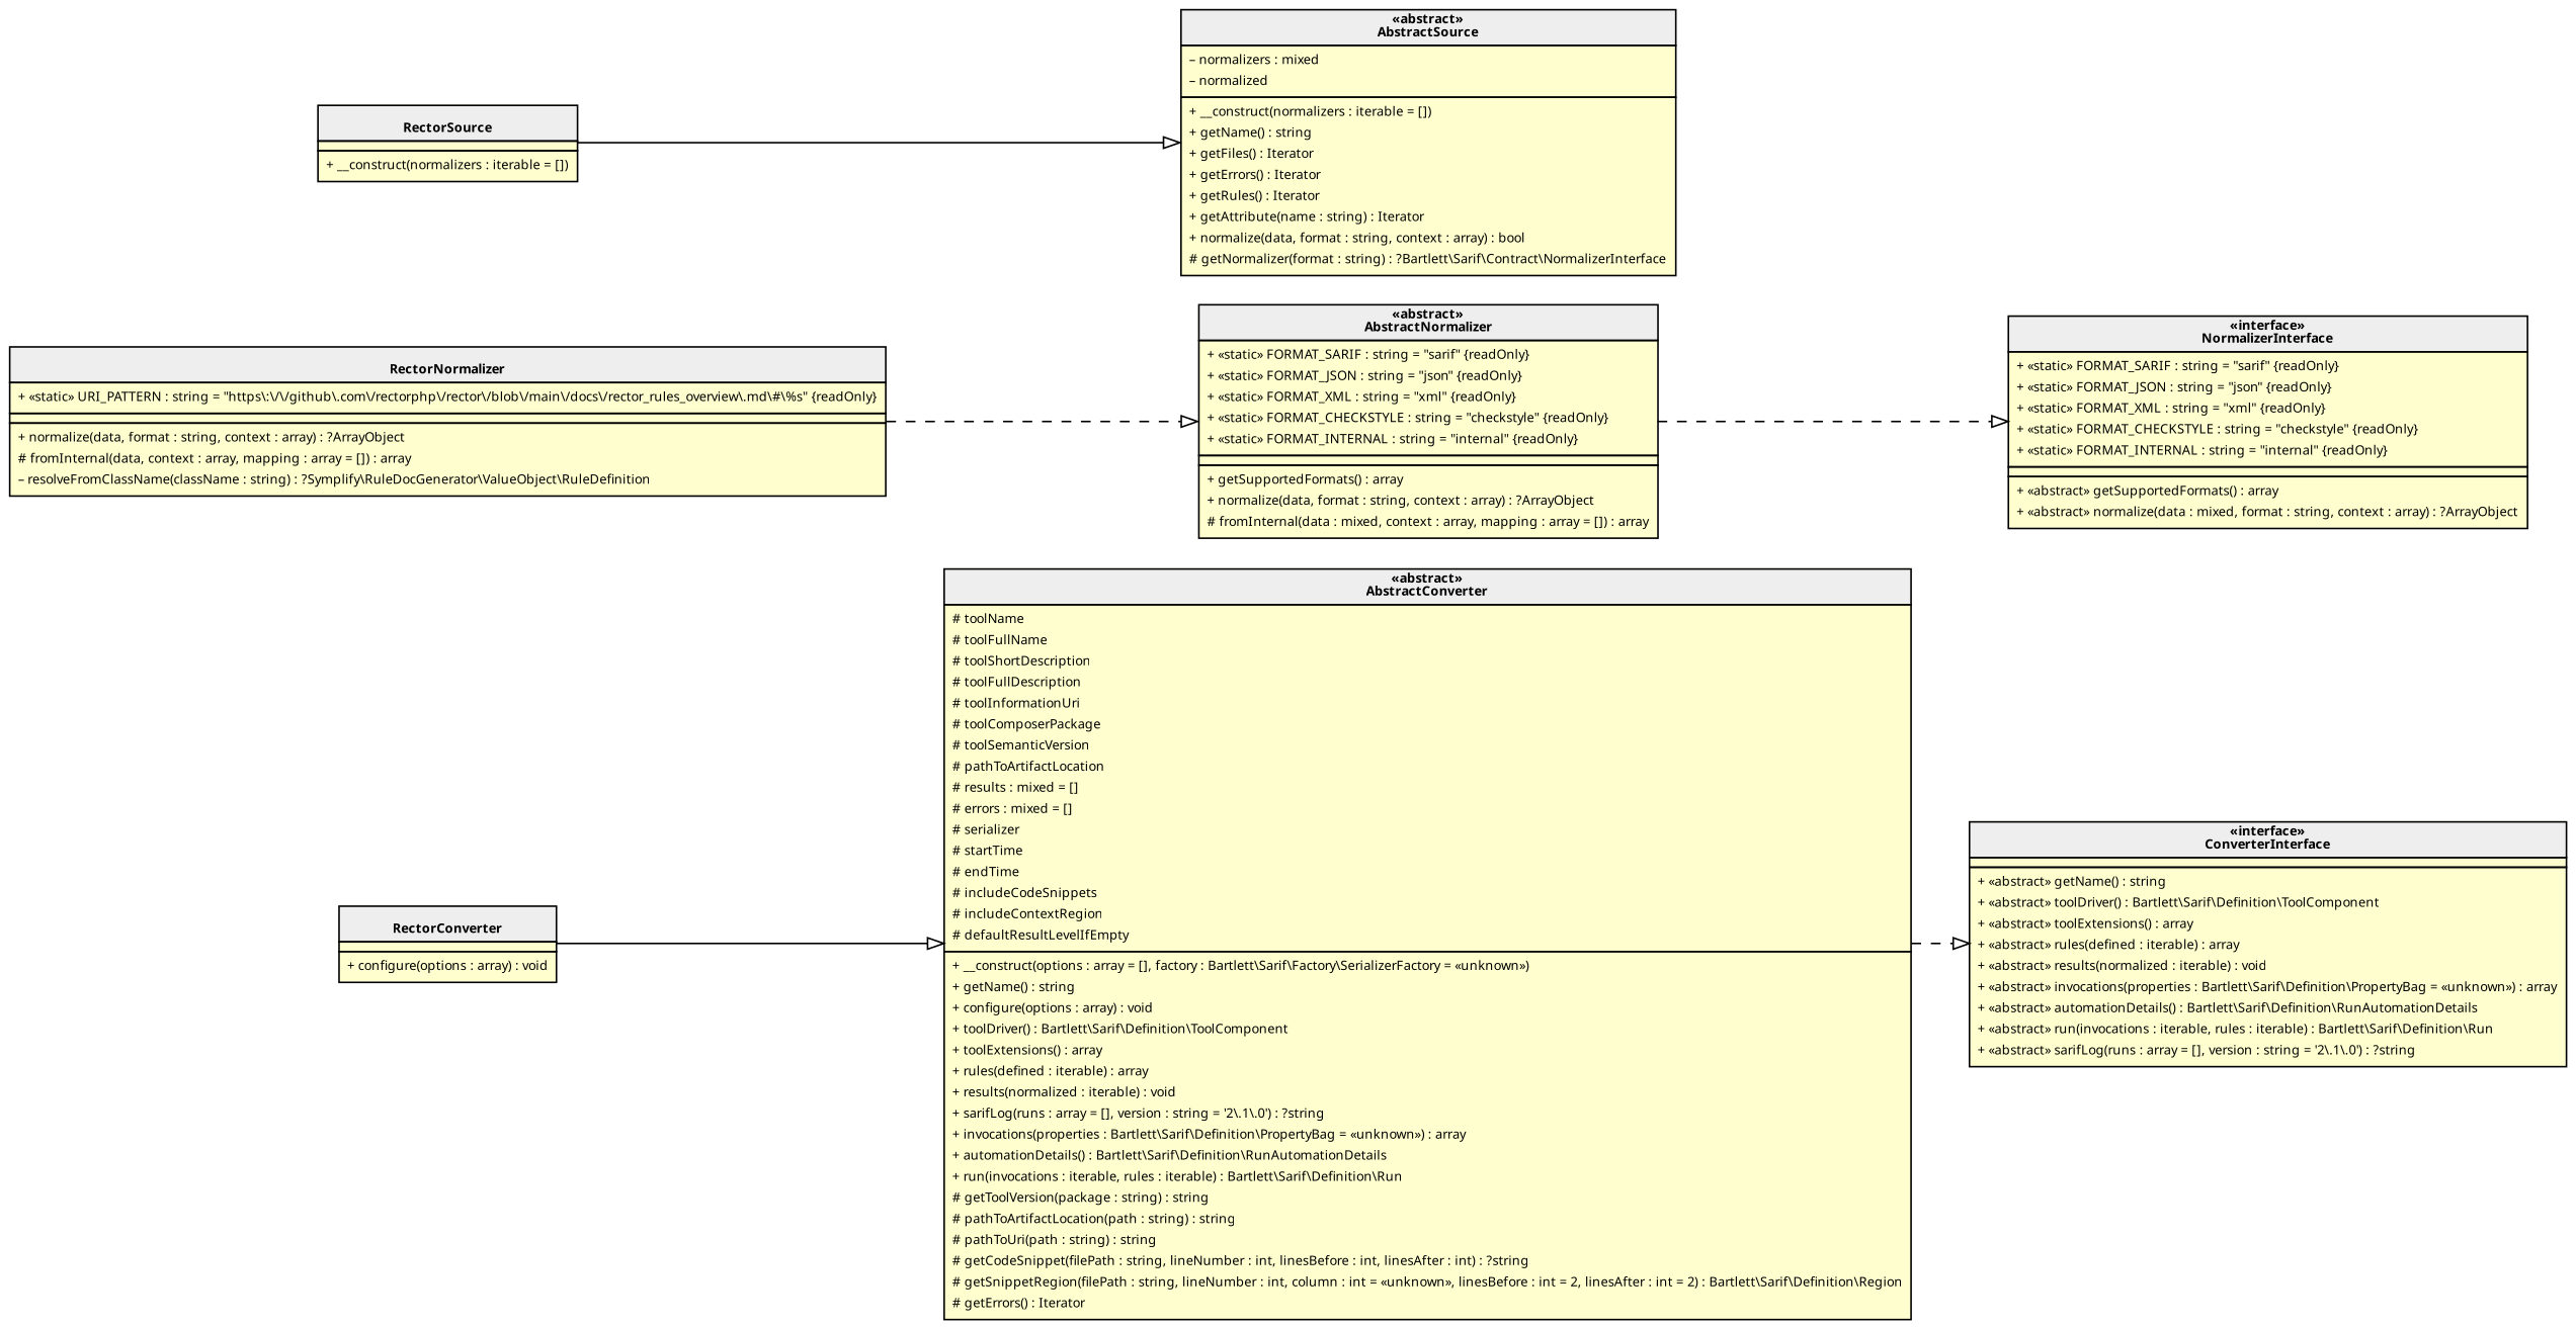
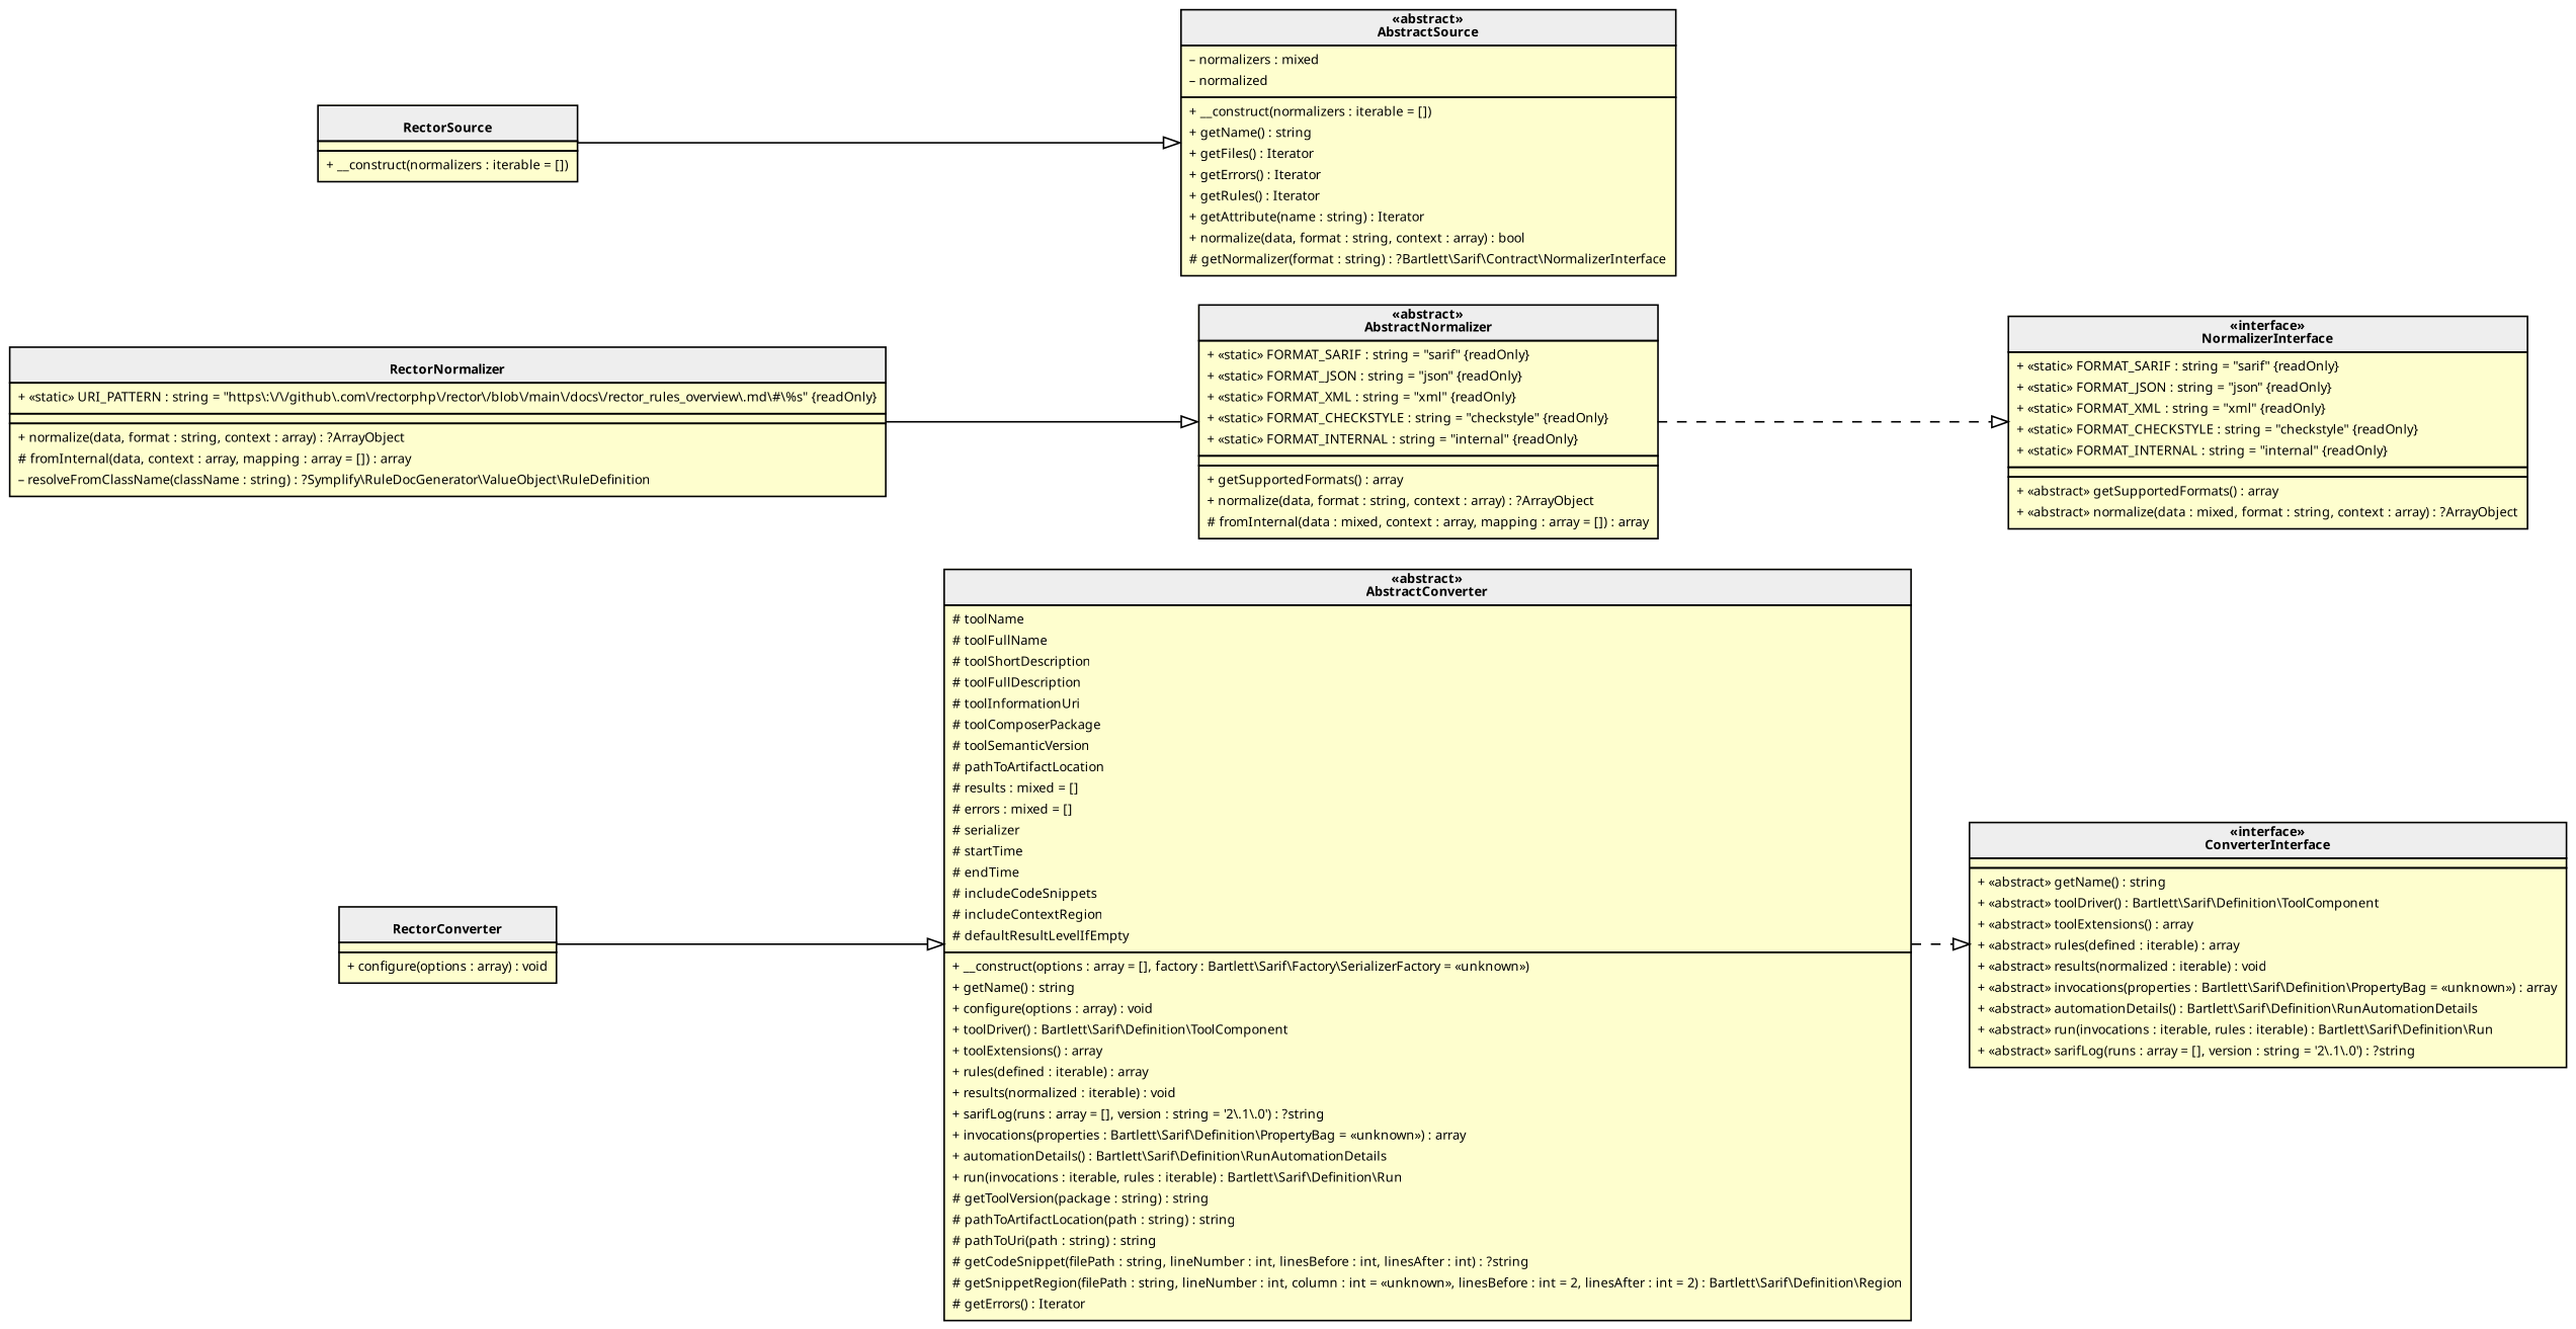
  digraph {
    rankdir=LR
    node [fillcolor="#FEFECE" fontname=Verdana fontsize=8 margin=0 shape=none style=filled]
    edge [arrowhead=empty fontname=Verdana fontsize=8 style=filled]
    n1 [label=< <table cellspacing="0" border="0" cellborder="1">     <tr><td bgcolor="#eeeeee"><b><br/>RectorConverter</b></td></tr>     <tr><td></td></tr>     <tr><td><table border="0" cellspacing="0" cellpadding="2">     <tr><td align="left">+ configure(options : array) : void</td></tr> </table></td></tr> </table>>]
    n2 [label=< <table cellspacing="0" border="0" cellborder="1">     <tr><td bgcolor="#eeeeee"><b>«abstract»<br/>AbstractConverter</b></td></tr>     <tr><td><table border="0" cellspacing="0" cellpadding="2">     <tr><td align="left"># toolName</td></tr>     <tr><td align="left"># toolFullName</td></tr>     <tr><td align="left"># toolShortDescription</td></tr>     <tr><td align="left"># toolFullDescription</td></tr>     <tr><td align="left"># toolInformationUri</td></tr>     <tr><td align="left"># toolComposerPackage</td></tr>     <tr><td align="left"># toolSemanticVersion</td></tr>     <tr><td align="left"># pathToArtifactLocation</td></tr>     <tr><td align="left"># results : mixed = []</td></tr>     <tr><td align="left"># errors : mixed = []</td></tr>     <tr><td align="left"># serializer</td></tr>     <tr><td align="left"># startTime</td></tr>     <tr><td align="left"># endTime</td></tr>     <tr><td align="left"># includeCodeSnippets</td></tr>     <tr><td align="left"># includeContextRegion</td></tr>     <tr><td align="left"># defaultResultLevelIfEmpty</td></tr> </table></td></tr>     <tr><td><table border="0" cellspacing="0" cellpadding="2">     <tr><td align="left">+ __construct(options : array = [], factory : Bartlett\\Sarif\\Factory\\SerializerFactory = «unknown»)</td></tr>     <tr><td align="left">+ getName() : string</td></tr>     <tr><td align="left">+ configure(options : array) : void</td></tr>     <tr><td align="left">+ toolDriver() : Bartlett\\Sarif\\Definition\\ToolComponent</td></tr>     <tr><td align="left">+ toolExtensions() : array</td></tr>     <tr><td align="left">+ rules(defined : iterable) : array</td></tr>     <tr><td align="left">+ results(normalized : iterable) : void</td></tr>     <tr><td align="left">+ sarifLog(runs : array = [], version : string = '2\.1\.0') : ?string</td></tr>     <tr><td align="left">+ invocations(properties : Bartlett\\Sarif\\Definition\\PropertyBag = «unknown») : array</td></tr>     <tr><td align="left">+ automationDetails() : Bartlett\\Sarif\\Definition\\RunAutomationDetails</td></tr>     <tr><td align="left">+ run(invocations : iterable, rules : iterable) : Bartlett\\Sarif\\Definition\\Run</td></tr>     <tr><td align="left"># getToolVersion(package : string) : string</td></tr>     <tr><td align="left"># pathToArtifactLocation(path : string) : string</td></tr>     <tr><td align="left"># pathToUri(path : string) : string</td></tr>     <tr><td align="left"># getCodeSnippet(filePath : string, lineNumber : int, linesBefore : int, linesAfter : int) : ?string</td></tr>     <tr><td align="left"># getSnippetRegion(filePath : string, lineNumber : int, column : int = «unknown», linesBefore : int = 2, linesAfter : int = 2) : Bartlett\\Sarif\\Definition\\Region</td></tr>     <tr><td align="left"># getErrors() : Iterator</td></tr> </table></td></tr> </table>>]
    n3 [label=< <table cellspacing="0" border="0" cellborder="1">     <tr><td bgcolor="#eeeeee"><b>«interface»<br/>ConverterInterface</b></td></tr>     <tr><td></td></tr>     <tr><td><table border="0" cellspacing="0" cellpadding="2">     <tr><td align="left">+ «abstract» getName() : string</td></tr>     <tr><td align="left">+ «abstract» toolDriver() : Bartlett\\Sarif\\Definition\\ToolComponent</td></tr>     <tr><td align="left">+ «abstract» toolExtensions() : array</td></tr>     <tr><td align="left">+ «abstract» rules(defined : iterable) : array</td></tr>     <tr><td align="left">+ «abstract» results(normalized : iterable) : void</td></tr>     <tr><td align="left">+ «abstract» invocations(properties : Bartlett\\Sarif\\Definition\\PropertyBag = «unknown») : array</td></tr>     <tr><td align="left">+ «abstract» automationDetails() : Bartlett\\Sarif\\Definition\\RunAutomationDetails</td></tr>     <tr><td align="left">+ «abstract» run(invocations : iterable, rules : iterable) : Bartlett\\Sarif\\Definition\\Run</td></tr>     <tr><td align="left">+ «abstract» sarifLog(runs : array = [], version : string = '2\.1\.0') : ?string</td></tr> </table></td></tr> </table>>]
    n4 [label=< <table cellspacing="0" border="0" cellborder="1">     <tr><td bgcolor="#eeeeee"><b>«interface»<br/>NormalizerInterface</b></td></tr>     <tr><td><table border="0" cellspacing="0" cellpadding="2">     <tr><td align="left">+ «static» FORMAT_SARIF : string = "sarif" {readOnly}</td></tr>     <tr><td align="left">+ «static» FORMAT_JSON : string = "json" {readOnly}</td></tr>     <tr><td align="left">+ «static» FORMAT_XML : string = "xml" {readOnly}</td></tr>     <tr><td align="left">+ «static» FORMAT_CHECKSTYLE : string = "checkstyle" {readOnly}</td></tr>     <tr><td align="left">+ «static» FORMAT_INTERNAL : string = "internal" {readOnly}</td></tr> </table></td></tr>     <tr><td></td></tr>     <tr><td><table border="0" cellspacing="0" cellpadding="2">     <tr><td align="left">+ «abstract» getSupportedFormats() : array</td></tr>     <tr><td align="left">+ «abstract» normalize(data : mixed, format : string, context : array) : ?ArrayObject</td></tr> </table></td></tr> </table>>]
    n5 [label=< <table cellspacing="0" border="0" cellborder="1">     <tr><td bgcolor="#eeeeee"><b><br/>RectorSource</b></td></tr>     <tr><td></td></tr>     <tr><td><table border="0" cellspacing="0" cellpadding="2">     <tr><td align="left">+ __construct(normalizers : iterable = [])</td></tr> </table></td></tr> </table>>]
    "Bartlett\\Sarif\\Converter\\Source\\AbstractSource" [label=< <table cellspacing="0" border="0" cellborder="1">     <tr><td bgcolor="#eeeeee"><b>«abstract»<br/>AbstractSource</b></td></tr>     <tr><td><table border="0" cellspacing="0" cellpadding="2">     <tr><td align="left">– normalizers : mixed</td></tr>     <tr><td align="left">– normalized</td></tr> </table></td></tr>     <tr><td><table border="0" cellspacing="0" cellpadding="2">     <tr><td align="left">+ __construct(normalizers : iterable = [])</td></tr>     <tr><td align="left">+ getName() : string</td></tr>     <tr><td align="left">+ getFiles() : Iterator</td></tr>     <tr><td align="left">+ getErrors() : Iterator</td></tr>     <tr><td align="left">+ getRules() : Iterator</td></tr>     <tr><td align="left">+ getAttribute(name : string) : Iterator</td></tr>     <tr><td align="left">+ normalize(data, format : string, context : array) : bool</td></tr>     <tr><td align="left"># getNormalizer(format : string) : ?Bartlett\\Sarif\\Contract\\NormalizerInterface</td></tr> </table></td></tr> </table>>]
    n7 [label=< <table cellspacing="0" border="0" cellborder="1">     <tr><td bgcolor="#eeeeee"><b><br/>RectorNormalizer</b></td></tr>     <tr><td><table border="0" cellspacing="0" cellpadding="2">     <tr><td align="left">+ «static» URI_PATTERN : string = "https\:\/\/github\.com\/rectorphp\/rector\/blob\/main\/docs\/rector_rules_overview\.md\#\%s" {readOnly}</td></tr> </table></td></tr>     <tr><td></td></tr>     <tr><td><table border="0" cellspacing="0" cellpadding="2">     <tr><td align="left">+ normalize(data, format : string, context : array) : ?ArrayObject</td></tr>     <tr><td align="left"># fromInternal(data, context : array, mapping : array = []) : array</td></tr>     <tr><td align="left">– resolveFromClassName(className : string) : ?Symplify\\RuleDocGenerator\\ValueObject\\RuleDefinition</td></tr> </table></td></tr> </table>>]
    n8 [label=< <table cellspacing="0" border="0" cellborder="1">     <tr><td bgcolor="#eeeeee"><b>«abstract»<br/>AbstractNormalizer</b></td></tr>     <tr><td><table border="0" cellspacing="0" cellpadding="2">     <tr><td align="left">+ «static» FORMAT_SARIF : string = "sarif" {readOnly}</td></tr>     <tr><td align="left">+ «static» FORMAT_JSON : string = "json" {readOnly}</td></tr>     <tr><td align="left">+ «static» FORMAT_XML : string = "xml" {readOnly}</td></tr>     <tr><td align="left">+ «static» FORMAT_CHECKSTYLE : string = "checkstyle" {readOnly}</td></tr>     <tr><td align="left">+ «static» FORMAT_INTERNAL : string = "internal" {readOnly}</td></tr> </table></td></tr>     <tr><td></td></tr>     <tr><td><table border="0" cellspacing="0" cellpadding="2">     <tr><td align="left">+ getSupportedFormats() : array</td></tr>     <tr><td align="left">+ normalize(data, format : string, context : array) : ?ArrayObject</td></tr>     <tr><td align="left"># fromInternal(data : mixed, context : array, mapping : array = []) : array</td></tr> </table></td></tr> </table>>]
    subgraph sub_1 {
      bgcolor=BurlyWood
      label="Bartlett\\Sarif\\Converter"
      n1
      n2
    }
    subgraph sub_2 {
      bgcolor=LightSkyBlue
      label="Bartlett\\Sarif\\Contract"
      n3
      n4
    }
    subgraph sub_3 {
      bgcolor=Bisque
      label="Bartlett\\Sarif\\Converter\\Source"
      n5
      "Bartlett\\Sarif\\Converter\\Source\\AbstractSource"
    }
    subgraph sub_4 {
      bgcolor=Bisque
      label="Bartlett\\Sarif\\Converter\\Normalizer"
      n7
      n8
    }
    n1 -> n2
    n2 -> n3 [style=dashed]
    n5 -> "Bartlett\\Sarif\\Converter\\Source\\AbstractSource"
-   n7 -> n8 [style=dashed]
+   n7 -> n8
    n8 -> n4 [style=dashed]
  }
